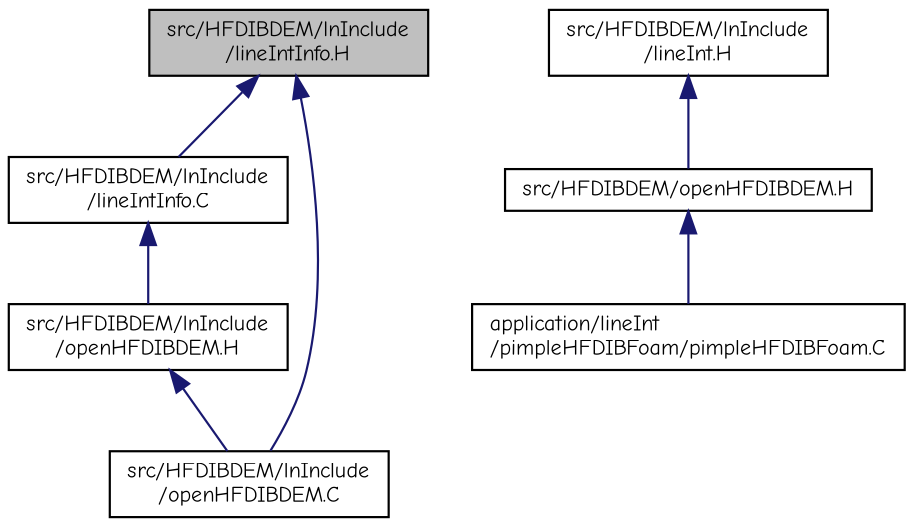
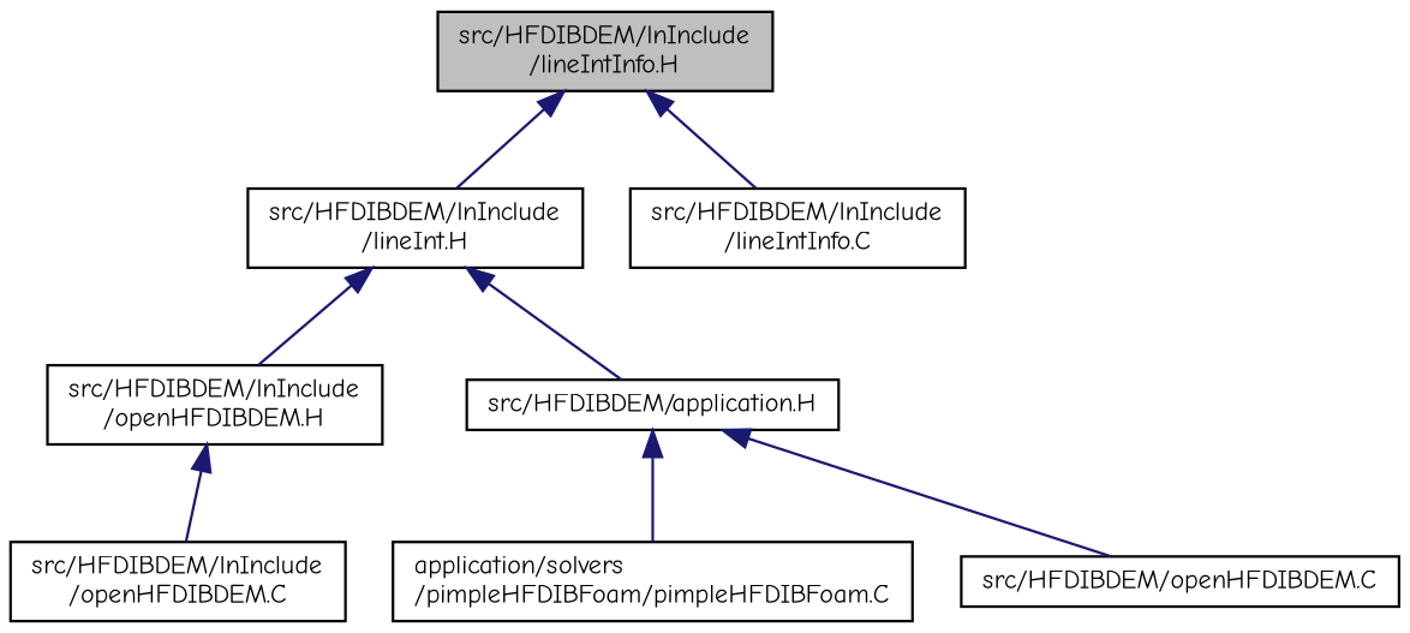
  digraph {
    fontname="Comic Neue"
    node [color=black fillcolor=white fontname="Comic Neue" fontsize=10 shape=record style=filled]
    edge [color=midnightblue dir=back fontname="Comic Neue" fontsize=10 labelfontname=Helvetica labelfontsize=10 style=solid]
    n1 [fillcolor=grey75 fontcolor=black height=0.2 label="src/HFDIBDEM/lnInclude\l/lineIntInfo.H" width=0.4]
    n2 [height=0.2 label="src/HFDIBDEM/lnInclude\l/lineInt.H" width=0.4]
    n3 [height=0.2 label="src/HFDIBDEM/lnInclude\l/lineIntInfo.C" width=0.4]
    n4 [height=0.2 label="src/HFDIBDEM/lnInclude\l/openHFDIBDEM.H" width=0.4]
-   n5 [height=0.2 label="src/HFDIBDEM/openHFDIBDEM.H" width=0.4]
+   n5 [height=0.2 label="src/HFDIBDEM/application.H" width=0.4]
    n6 [height=0.2 label="src/HFDIBDEM/lnInclude\l/openHFDIBDEM.C" width=0.4]
-   n7 [height=0.2 label="application/lineInt\l/pimpleHFDIBFoam/pimpleHFDIBFoam.C" width=0.4]
-   n1 -> n6
+   n7 [height=0.2 label="application/solvers\l/pimpleHFDIBFoam/pimpleHFDIBFoam.C" width=0.4]
+   n8 [height=0.2 label="src/HFDIBDEM/openHFDIBDEM.C" width=0.4]
+   n1 -> n2
    n1 -> n3
-   n3 -> n4
+   n2 -> n4
    n2 -> n5
    n4 -> n6
    n5 -> n7
+   n5 -> n8
  }
